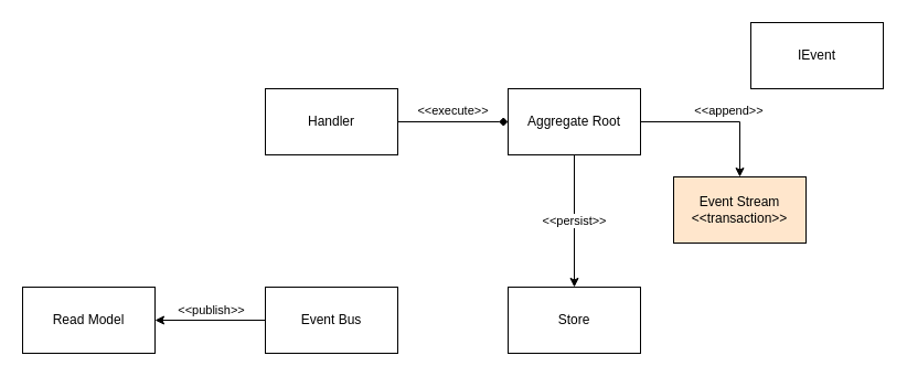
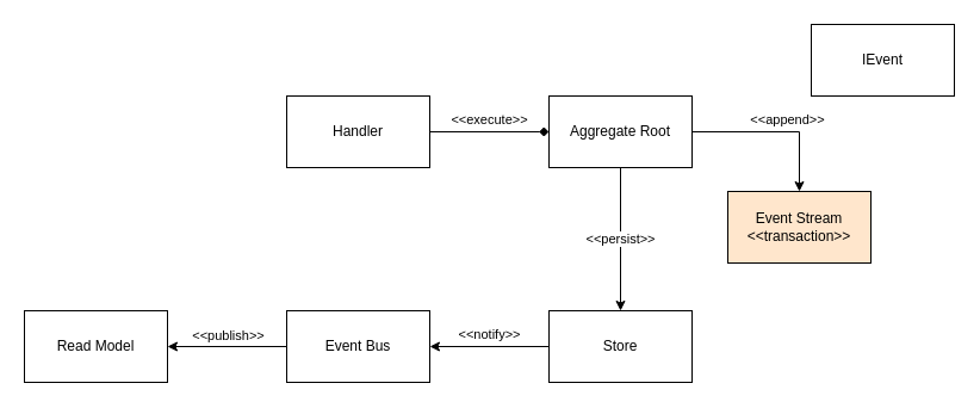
  <mxCell id="0" />
  <mxCell id="1" parent="0" />
  <mxCell id="2" value="&amp;lt;&amp;lt;persist&amp;gt;&amp;gt;" style="edgeStyle=orthogonalEdgeStyle;rounded=0;orthogonalLoop=1;jettySize=auto;html=1;exitX=0.5;exitY=0;exitDx=0;exitDy=0;startArrow=classic;startFill=1;endArrow=none;endFill=0;" edge="1" parent="1" source="3" target="5"><mxGeometry relative="1" as="geometry" /></mxCell>
  <mxCell id="3" value="Store" style="rounded=0;whiteSpace=wrap;html=1;" vertex="1" parent="1"><mxGeometry x="460" y="260" width="120" height="60" as="geometry" /></mxCell>
  <mxCell id="4" value="&amp;lt;&amp;lt;append&amp;gt;&amp;gt;" style="edgeStyle=orthogonalEdgeStyle;rounded=0;orthogonalLoop=1;jettySize=auto;html=1;entryX=0.5;entryY=0;entryDx=0;entryDy=0;" edge="1" parent="1" source="5" target="10"><mxGeometry x="0.143" y="10" relative="1" as="geometry"><mxPoint as="offset" /></mxGeometry></mxCell>
  <mxCell id="5" value="Aggregate Root" style="rounded=0;whiteSpace=wrap;html=1;" vertex="1" parent="1"><mxGeometry x="460" y="80" width="120" height="60" as="geometry" /></mxCell>
+ <mxCell id="6" value="&amp;lt;&amp;lt;notify&amp;gt;&amp;gt;" style="edgeStyle=orthogonalEdgeStyle;rounded=0;orthogonalLoop=1;jettySize=auto;html=1;endArrow=none;endFill=0;startArrow=classic;startFill=1;" edge="1" parent="1" source="7" target="3"><mxGeometry y="10" relative="1" as="geometry"><mxPoint as="offset" /></mxGeometry></mxCell>
  <mxCell id="7" value="Event Bus" style="rounded=0;whiteSpace=wrap;html=1;" vertex="1" parent="1"><mxGeometry x="240" y="260" width="120" height="60" as="geometry" /></mxCell>
  <mxCell id="8" value="&amp;lt;&amp;lt;execute&amp;gt;&amp;gt;" style="edgeStyle=orthogonalEdgeStyle;rounded=0;orthogonalLoop=1;jettySize=auto;html=1;endArrow=diamond;" edge="1" parent="1" source="9" target="5"><mxGeometry y="10" relative="1" as="geometry"><mxPoint as="offset" /></mxGeometry></mxCell>
  <mxCell id="9" value="Handler" style="rounded=0;whiteSpace=wrap;html=1;" vertex="1" parent="1"><mxGeometry x="240" y="80" width="120" height="60" as="geometry" /></mxCell>
  <mxCell id="10" value="Event Stream&lt;br&gt;&amp;lt;&amp;lt;transaction&amp;gt;&amp;gt;" style="rounded=0;whiteSpace=wrap;html=1;fillColor=#ffe6cc;" vertex="1" parent="1"><mxGeometry x="610" y="160" width="120" height="60" as="geometry" /></mxCell>
  <mxCell id="11" style="edgeStyle=orthogonalEdgeStyle;rounded=0;orthogonalLoop=1;jettySize=auto;html=1;startArrow=classic;startFill=1;endArrow=none;endFill=0;" edge="1" parent="1" source="13" target="7"><mxGeometry relative="1" as="geometry" /></mxCell>
  <mxCell id="12" value="&amp;lt;&amp;lt;publish&amp;gt;&amp;gt;" style="edgeLabel;html=1;align=center;verticalAlign=middle;resizable=0;points=[];" vertex="1" connectable="0" parent="11"><mxGeometry x="-0.2" y="2" relative="1" as="geometry"><mxPoint x="10" y="-8" as="offset" /></mxGeometry></mxCell>
  <mxCell id="13" value="Read Model" style="rounded=0;whiteSpace=wrap;html=1;" vertex="1" parent="1"><mxGeometry x="20" y="260" width="120" height="60" as="geometry" /></mxCell>
  <mxCell id="14" value="IEvent" style="rounded=0;whiteSpace=wrap;html=1;" vertex="1" parent="1"><mxGeometry x="680" y="20" width="120" height="60" as="geometry" /></mxCell>
